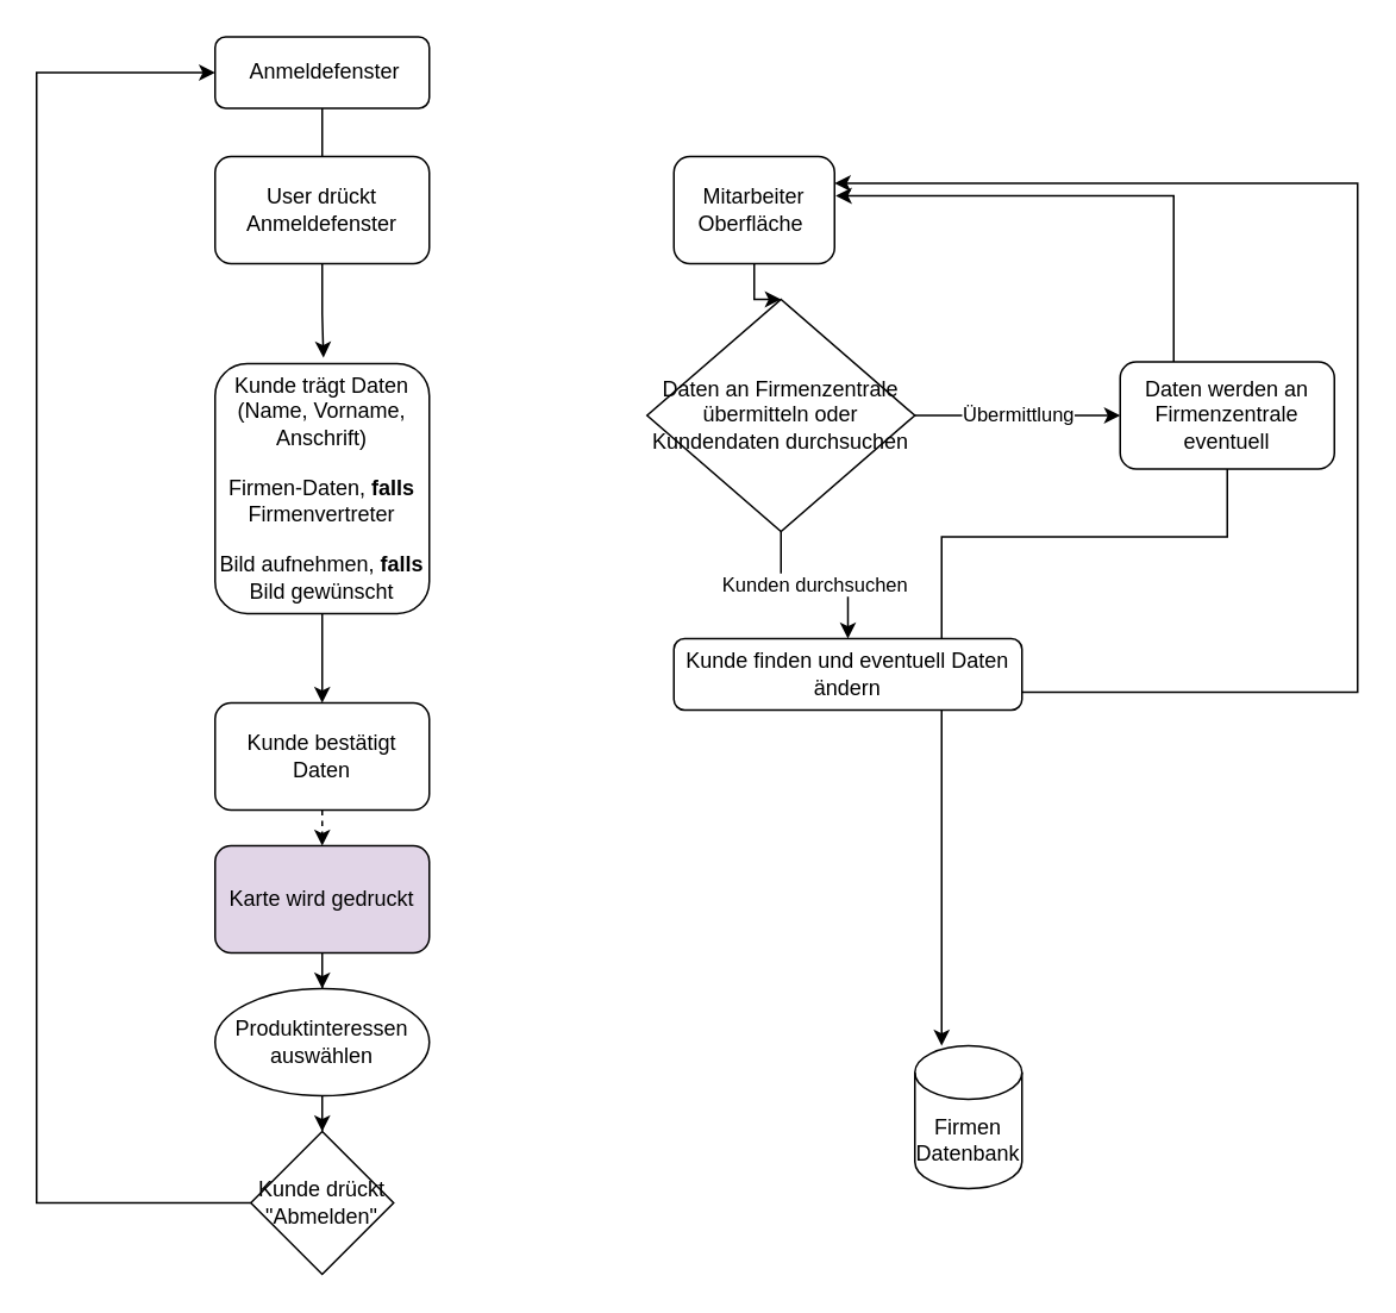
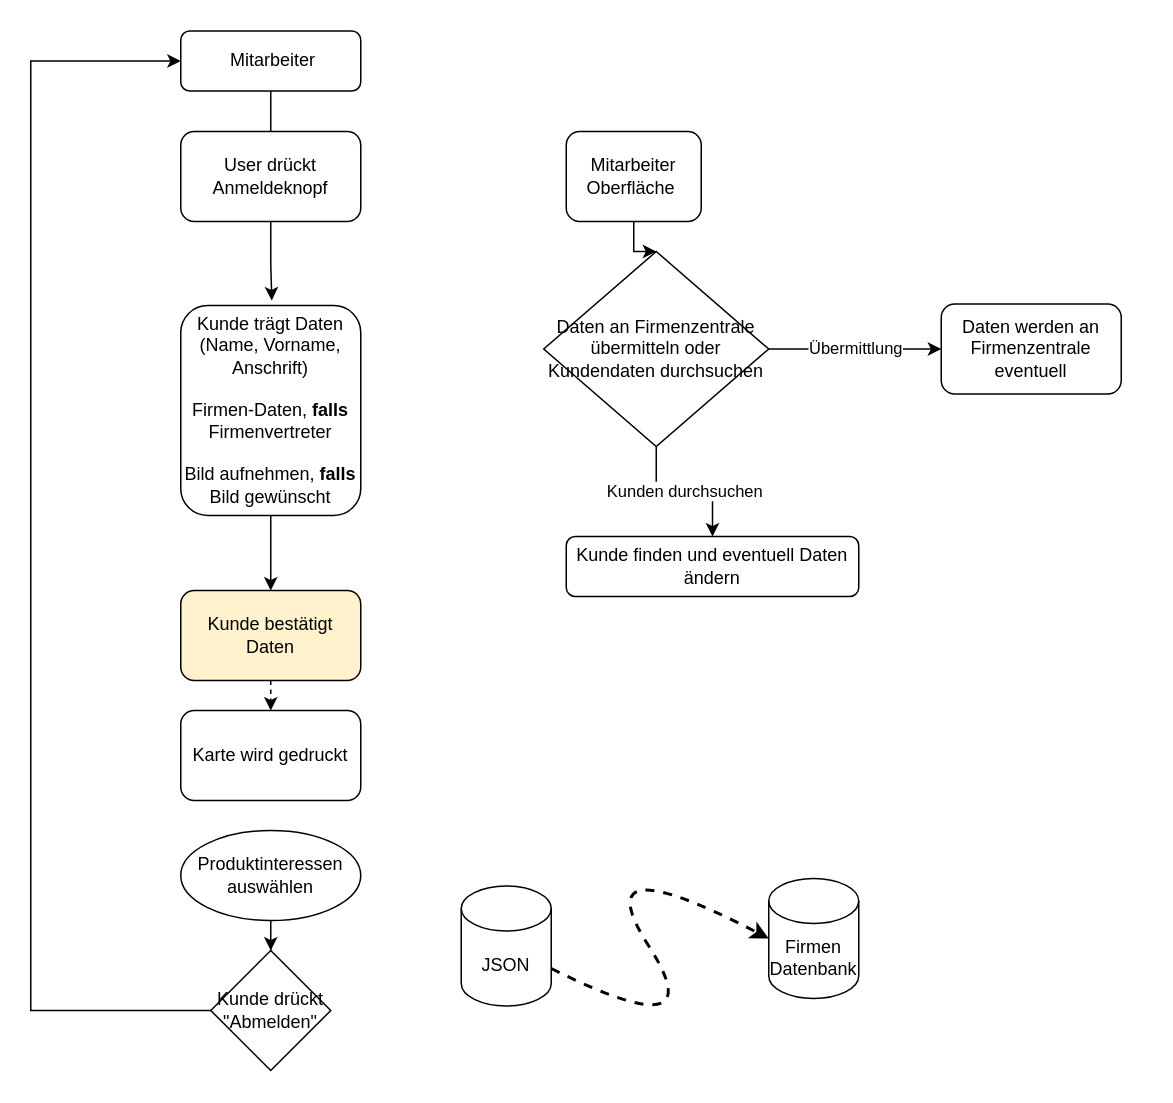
  <mxCell id="0" />
  <mxCell id="1" parent="0" />
  <mxCell id="2" style="edgeStyle=orthogonalEdgeStyle;rounded=0;orthogonalLoop=1;jettySize=auto;html=1;entryX=0.5;entryY=0;entryDx=0;entryDy=0;" parent="1" source="3" edge="1"><mxGeometry relative="1" as="geometry"><mxPoint x="180" y="140" as="targetPoint" /></mxGeometry></mxCell>
- <mxCell id="3" value="&amp;nbsp;Anmeldefenster" style="rounded=1;whiteSpace=wrap;html=1;fontSize=12;glass=0;strokeWidth=1;shadow=0;" parent="1" vertex="1"><mxGeometry x="120" y="20" width="120" height="40" as="geometry" /></mxCell>
+ <mxCell id="3" value="&amp;nbsp;Mitarbeiter" style="rounded=1;whiteSpace=wrap;html=1;fontSize=12;glass=0;strokeWidth=1;shadow=0;" parent="1" vertex="1"><mxGeometry x="120" y="20" width="120" height="40" as="geometry" /></mxCell>
  <mxCell id="4" style="edgeStyle=orthogonalEdgeStyle;rounded=0;orthogonalLoop=1;jettySize=auto;html=1;entryX=0.5;entryY=0;entryDx=0;entryDy=0;" parent="1" source="5" target="26" edge="1"><mxGeometry relative="1" as="geometry" /></mxCell>
  <mxCell id="5" value="Kunde trägt Daten (Name, Vorname, Anschrift)&lt;br&gt;&lt;br&gt;Firmen-Daten, &lt;b&gt;falls &lt;/b&gt;Firmenvertreter&lt;br&gt;&lt;br&gt;Bild aufnehmen, &lt;b&gt;falls&lt;/b&gt; Bild gewünscht" style="rounded=1;whiteSpace=wrap;html=1;" parent="1" vertex="1"><mxGeometry x="120" y="203" width="120" height="140" as="geometry" /></mxCell>
- <mxCell id="6" style="edgeStyle=orthogonalEdgeStyle;rounded=0;orthogonalLoop=1;jettySize=auto;html=1;entryX=0.5;entryY=0;entryDx=0;entryDy=0;" parent="1" source="7" target="9" edge="1"><mxGeometry relative="1" as="geometry" /></mxCell>
- <mxCell id="7" value="Karte wird gedruckt" style="rounded=1;whiteSpace=wrap;html=1;fillColor=#e1d5e7;" parent="1" vertex="1"><mxGeometry x="120" y="473" width="120" height="60" as="geometry" /></mxCell>
+ <mxCell id="7" value="Karte wird gedruckt" style="rounded=1;whiteSpace=wrap;html=1;" parent="1" vertex="1"><mxGeometry x="120" y="473" width="120" height="60" as="geometry" /></mxCell>
  <mxCell id="8" style="edgeStyle=orthogonalEdgeStyle;rounded=0;orthogonalLoop=1;jettySize=auto;html=1;" parent="1" source="9" target="11" edge="1"><mxGeometry relative="1" as="geometry" /></mxCell>
  <mxCell id="9" value="Produktinteressen auswählen" style="ellipse;whiteSpace=wrap;html=1;" parent="1" vertex="1"><mxGeometry x="120" y="553" width="120" height="60" as="geometry" /></mxCell>
  <mxCell id="10" style="edgeStyle=orthogonalEdgeStyle;rounded=0;orthogonalLoop=1;jettySize=auto;html=1;entryX=0;entryY=0.5;entryDx=0;entryDy=0;" parent="1" source="11" target="3" edge="1"><mxGeometry relative="1" as="geometry"><Array as="points"><mxPoint x="20" y="673" /><mxPoint x="20" y="40" /></Array></mxGeometry></mxCell>
  <mxCell id="11" value="Kunde drückt &quot;Abmelden&quot;" style="rhombus;whiteSpace=wrap;html=1;" parent="1" vertex="1"><mxGeometry x="140" y="633" width="80" height="80" as="geometry" /></mxCell>
  <mxCell id="12" style="edgeStyle=orthogonalEdgeStyle;rounded=0;orthogonalLoop=1;jettySize=auto;html=1;entryX=0.5;entryY=0;entryDx=0;entryDy=0;" parent="1" source="13" target="16" edge="1"><mxGeometry relative="1" as="geometry" /></mxCell>
  <mxCell id="13" value="Mitarbeiter Oberfläche&amp;nbsp;" style="rounded=1;whiteSpace=wrap;html=1;" parent="1" vertex="1"><mxGeometry x="377" y="87" width="90" height="60" as="geometry" /></mxCell>
  <mxCell id="14" value="Übermittlung" style="edgeStyle=orthogonalEdgeStyle;rounded=0;orthogonalLoop=1;jettySize=auto;html=1;entryX=0;entryY=0.5;entryDx=0;entryDy=0;" parent="1" source="16" target="19" edge="1"><mxGeometry relative="1" as="geometry" /></mxCell>
  <mxCell id="15" value="Kunden durchsuchen" style="edgeStyle=orthogonalEdgeStyle;rounded=0;orthogonalLoop=1;jettySize=auto;html=1;entryX=0.5;entryY=0;entryDx=0;entryDy=0;" parent="1" source="16" target="21" edge="1"><mxGeometry relative="1" as="geometry" /></mxCell>
  <mxCell id="16" value="Daten an Firmenzentrale übermitteln oder Kundendaten durchsuchen" style="rhombus;whiteSpace=wrap;html=1;" parent="1" vertex="1"><mxGeometry x="362" y="167" width="150" height="130" as="geometry" /></mxCell>
- <mxCell id="17" style="edgeStyle=orthogonalEdgeStyle;rounded=0;orthogonalLoop=1;jettySize=auto;html=1;entryX=1.007;entryY=0.367;entryDx=0;entryDy=0;entryPerimeter=0;" parent="1" source="19" target="13" edge="1"><mxGeometry relative="1" as="geometry"><Array as="points"><mxPoint x="657" y="109" /></Array></mxGeometry></mxCell>
- <mxCell id="18" style="edgeStyle=orthogonalEdgeStyle;rounded=0;orthogonalLoop=1;jettySize=auto;html=1;" parent="1" source="19" target="23" edge="1"><mxGeometry relative="1" as="geometry"><Array as="points"><mxPoint x="687" y="300" /><mxPoint x="527" y="300" /></Array></mxGeometry></mxCell>
  <mxCell id="19" value="Daten werden an Firmenzentrale eventuell" style="rounded=1;whiteSpace=wrap;html=1;" parent="1" vertex="1"><mxGeometry x="627" y="202" width="120" height="60" as="geometry" /></mxCell>
- <mxCell id="20" style="edgeStyle=orthogonalEdgeStyle;rounded=0;orthogonalLoop=1;jettySize=auto;html=1;entryX=1;entryY=0.25;entryDx=0;entryDy=0;" parent="1" source="21" target="13" edge="1"><mxGeometry relative="1" as="geometry"><Array as="points"><mxPoint x="760" y="387" /><mxPoint x="760" y="102" /></Array></mxGeometry></mxCell>
  <mxCell id="21" value="Kunde finden und eventuell Daten ändern" style="rounded=1;whiteSpace=wrap;html=1;" parent="1" vertex="1"><mxGeometry x="377" y="357" width="195" height="40" as="geometry" /></mxCell>
+ <mxCell id="22" value="JSON" style="shape=cylinder3;whiteSpace=wrap;html=1;boundedLbl=1;backgroundOutline=1;size=15;" parent="1" vertex="1"><mxGeometry x="307" y="590" width="60" height="80" as="geometry" /></mxCell>
  <mxCell id="23" value="Firmen Datenbank" style="shape=cylinder3;whiteSpace=wrap;html=1;boundedLbl=1;backgroundOutline=1;size=15;" parent="1" vertex="1"><mxGeometry x="512" y="585" width="60" height="80" as="geometry" /></mxCell>
+ <mxCell id="24" value="" style="curved=1;endArrow=classic;html=1;rounded=0;entryX=0;entryY=0.5;entryDx=0;entryDy=0;entryPerimeter=0;dashed=1;strokeWidth=2;" parent="1" source="22" target="23" edge="1"><mxGeometry width="50" height="50" relative="1" as="geometry"><mxPoint x="7" y="420" as="sourcePoint" /><mxPoint x="57" y="370" as="targetPoint" /><Array as="points"><mxPoint x="477" y="700" /><mxPoint x="387" y="560" /></Array></mxGeometry></mxCell>
  <mxCell id="25" style="edgeStyle=orthogonalEdgeStyle;rounded=0;orthogonalLoop=1;jettySize=auto;html=1;exitX=0.5;exitY=1;exitDx=0;exitDy=0;entryX=0.5;entryY=0;entryDx=0;entryDy=0;dashed=1;" parent="1" source="26" target="7" edge="1"><mxGeometry relative="1" as="geometry" /></mxCell>
- <mxCell id="26" value="Kunde bestätigt Daten" style="rounded=1;whiteSpace=wrap;html=1;" parent="1" vertex="1"><mxGeometry x="120" y="393" width="120" height="60" as="geometry" /></mxCell>
+ <mxCell id="26" value="Kunde bestätigt Daten" style="rounded=1;whiteSpace=wrap;html=1;fillColor=#fff2cc;" parent="1" vertex="1"><mxGeometry x="120" y="393" width="120" height="60" as="geometry" /></mxCell>
  <mxCell id="27" style="edgeStyle=orthogonalEdgeStyle;rounded=0;orthogonalLoop=1;jettySize=auto;html=1;entryX=0.506;entryY=-0.024;entryDx=0;entryDy=0;entryPerimeter=0;" parent="1" source="28" target="5" edge="1"><mxGeometry relative="1" as="geometry" /></mxCell>
- <mxCell id="28" value="User drückt Anmeldefenster" style="rounded=1;whiteSpace=wrap;html=1;" parent="1" vertex="1"><mxGeometry x="120" y="87" width="120" height="60" as="geometry" /></mxCell>
+ <mxCell id="28" value="User drückt Anmeldeknopf" style="rounded=1;whiteSpace=wrap;html=1;" parent="1" vertex="1"><mxGeometry x="120" y="87" width="120" height="60" as="geometry" /></mxCell>
